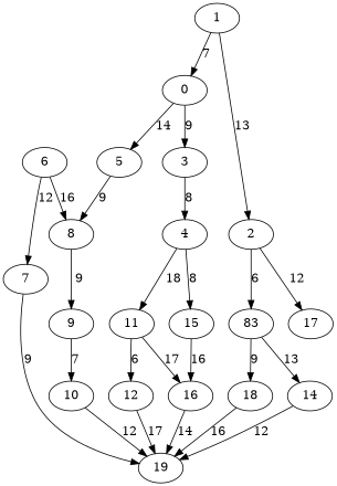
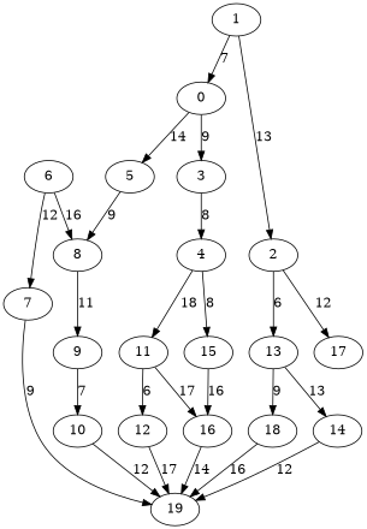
  digraph {
    0
    3
    5
    1
    2
    4
    8
-   13 [label=83]
+   13
    17
    11
    15
    6
    7
    14
    18
    19
    12
    16
    9
    10
    0 -> 3 [label=9]
    0 -> 5 [label=14]
    3 -> 4 [label=8]
    5 -> 8 [label=9]
    1 -> 0 [label=7]
    1 -> 2 [label=13]
    2 -> 13 [label=6]
    2 -> 17 [label=12]
    4 -> 11 [label=18]
    4 -> 15 [label=8]
-   8 -> 9 [label=9]
+   8 -> 9 [label=11]
    13 -> 14 [label=13]
    13 -> 18 [label=9]
    11 -> 12 [label=6]
    11 -> 16 [label=17]
    15 -> 16 [label=16]
    6 -> 8 [label=16]
    6 -> 7 [label=12]
    7 -> 19 [label=9]
    14 -> 19 [label=12]
    18 -> 19 [label=16]
    12 -> 19 [label=17]
    16 -> 19 [label=14]
    9 -> 10 [label=7]
    10 -> 19 [label=12]
  }
